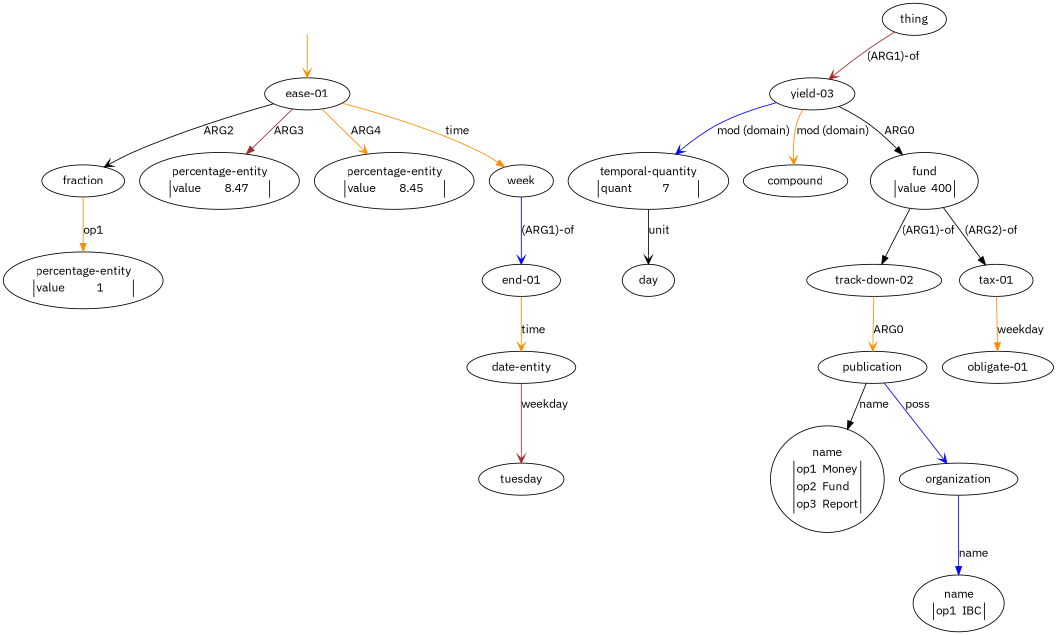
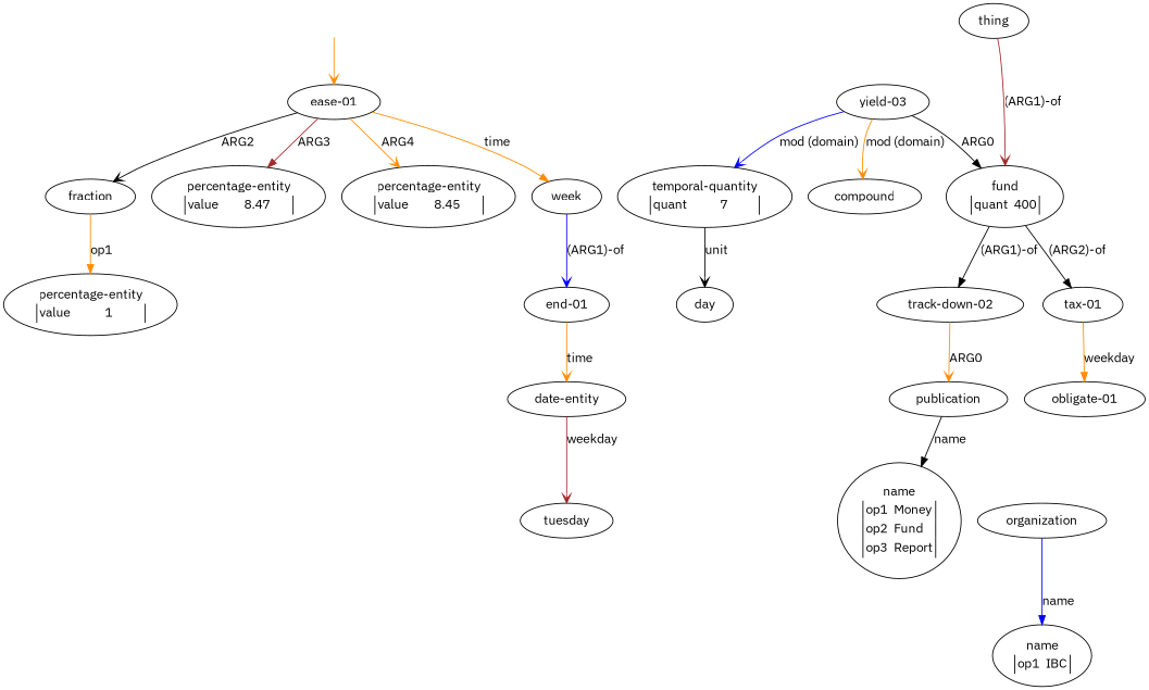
  digraph {
    fontname="IBM Plex Sans"
    node [fontname="IBM Plex Sans"]
    edge [arrowhead=vee color=darkorange fontname="IBM Plex Sans"]
    top [style=invis]
    n2 [label=<<table align="center" border="0" cellspacing="0"><tr><td colspan="2">ease-01</td></tr></table>>]
    n3 [label=<<table align="center" border="0" cellspacing="0"><tr><td colspan="2">fraction</td></tr></table>>]
    n4 [label=<<table align="center" border="0" cellspacing="0"><tr><td colspan="2">percentage-entity</td></tr><tr><td sides="l" border="1" align="left">value</td><td sides="r" border="1" align="left">8.47</td></tr></table>>]
    n5 [label=<<table align="center" border="0" cellspacing="0"><tr><td colspan="2">percentage-entity</td></tr><tr><td sides="l" border="1" align="left">value</td><td sides="r" border="1" align="left">8.45</td></tr></table>>]
    n6 [label=<<table align="center" border="0" cellspacing="0"><tr><td colspan="2">week</td></tr></table>>]
    n7 [label=<<table align="center" border="0" cellspacing="0"><tr><td colspan="2">thing</td></tr></table>>]
    n8 [label=<<table align="center" border="0" cellspacing="0"><tr><td colspan="2">yield-03</td></tr></table>>]
    n9 [label=<<table align="center" border="0" cellspacing="0"><tr><td colspan="2">percentage-entity</td></tr><tr><td sides="l" border="1" align="left">value</td><td sides="r" border="1" align="left">1</td></tr></table>>]
    n10 [label=<<table align="center" border="0" cellspacing="0"><tr><td colspan="2">end-01</td></tr></table>>]
-   n11 [label=<<table align="center" border="0" cellspacing="0"><tr><td colspan="2">fund</td></tr><tr><td sides="l" border="1" align="left">value</td><td sides="r" border="1" align="left">400</td></tr></table>>]
+   n11 [label=<<table align="center" border="0" cellspacing="0"><tr><td colspan="2">fund</td></tr><tr><td sides="l" border="1" align="left">quant</td><td sides="r" border="1" align="left">400</td></tr></table>>]
    n12 [label=<<table align="center" border="0" cellspacing="0"><tr><td colspan="2">temporal-quantity</td></tr><tr><td sides="l" border="1" align="left">quant</td><td sides="r" border="1" align="left">7</td></tr></table>>]
    n13 [label=<<table align="center" border="0" cellspacing="0"><tr><td colspan="2">compound</td></tr></table>>]
    n14 [label=<<table align="center" border="0" cellspacing="0"><tr><td colspan="2">tax-01</td></tr></table>>]
    n15 [label=<<table align="center" border="0" cellspacing="0"><tr><td colspan="2">track-down-02</td></tr></table>>]
    n16 [label=<<table align="center" border="0" cellspacing="0"><tr><td colspan="2">day</td></tr></table>>]
    n17 [label=<<table align="center" border="0" cellspacing="0"><tr><td colspan="2">obligate-01</td></tr></table>>]
    n18 [label=<<table align="center" border="0" cellspacing="0"><tr><td colspan="2">publication</td></tr></table>>]
    n19 [label=<<table align="center" border="0" cellspacing="0"><tr><td colspan="2">name</td></tr><tr><td sides="l" border="1" align="left">op1</td><td sides="r" border="1" align="left">Money</td></tr><tr><td sides="l" border="1" align="left">op2</td><td sides="r" border="1" align="left">Fund</td></tr><tr><td sides="l" border="1" align="left">op3</td><td sides="r" border="1" align="left">Report</td></tr></table>>]
    n20 [label=<<table align="center" border="0" cellspacing="0"><tr><td colspan="2">organization</td></tr></table>>]
    n21 [label=<<table align="center" border="0" cellspacing="0"><tr><td colspan="2">name</td></tr><tr><td sides="l" border="1" align="left">op1</td><td sides="r" border="1" align="left">IBC</td></tr></table>>]
    n22 [label=<<table align="center" border="0" cellspacing="0"><tr><td colspan="2">date-entity</td></tr></table>>]
    n23 [label=<<table align="center" border="0" cellspacing="0"><tr><td colspan="2">tuesday</td></tr></table>>]
    top -> n2
    n2 -> n3 [color=black label=ARG2]
    n2 -> n4 [arrowhead=normal color=brown label=ARG3]
    n2 -> n5 [label=ARG4]
    n2 -> n6 [arrowhead=normal label=time]
    n3 -> n9 [arrowhead=normal label=op1]
    n6 -> n10 [color=blue label="(ARG1)-of"]
-   n7 -> n8 [color=brown label="(ARG1)-of"]
+   n7 -> n11 [color=brown label="(ARG1)-of"]
    n8 -> n11 [arrowhead=normal color=black label=ARG0]
    n8 -> n12 [color=blue label="mod (domain)"]
    n8 -> n13 [label="mod (domain)"]
    n10 -> n22 [label=time]
    n11 -> n14 [arrowhead=normal color=black label="(ARG2)-of"]
    n11 -> n15 [arrowhead=normal color=black label="(ARG1)-of"]
    n12 -> n16 [color=black label=unit]
    n14 -> n17 [arrowhead=normal label=weekday]
    n15 -> n18 [label=ARG0]
    n18 -> n19 [arrowhead=normal color=black label=name]
-   n18 -> n20 [color=blue label=poss]
    n20 -> n21 [arrowhead=normal color=blue label=name]
    n22 -> n23 [color=brown label=weekday]
  }
